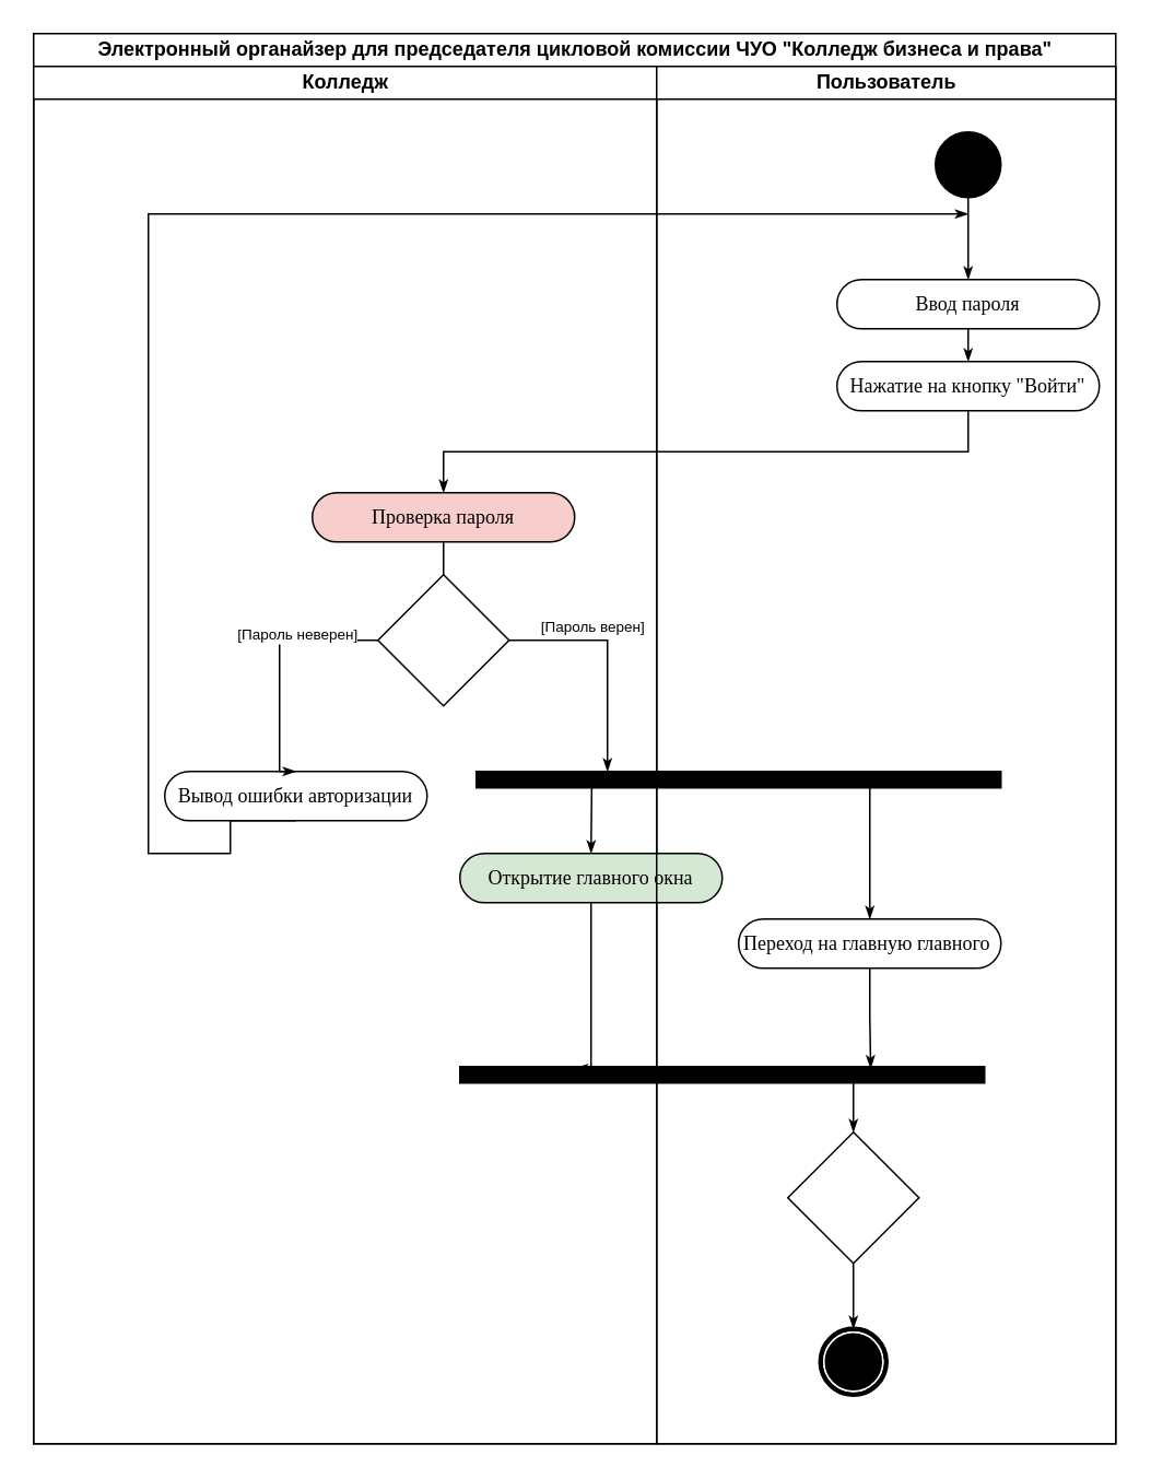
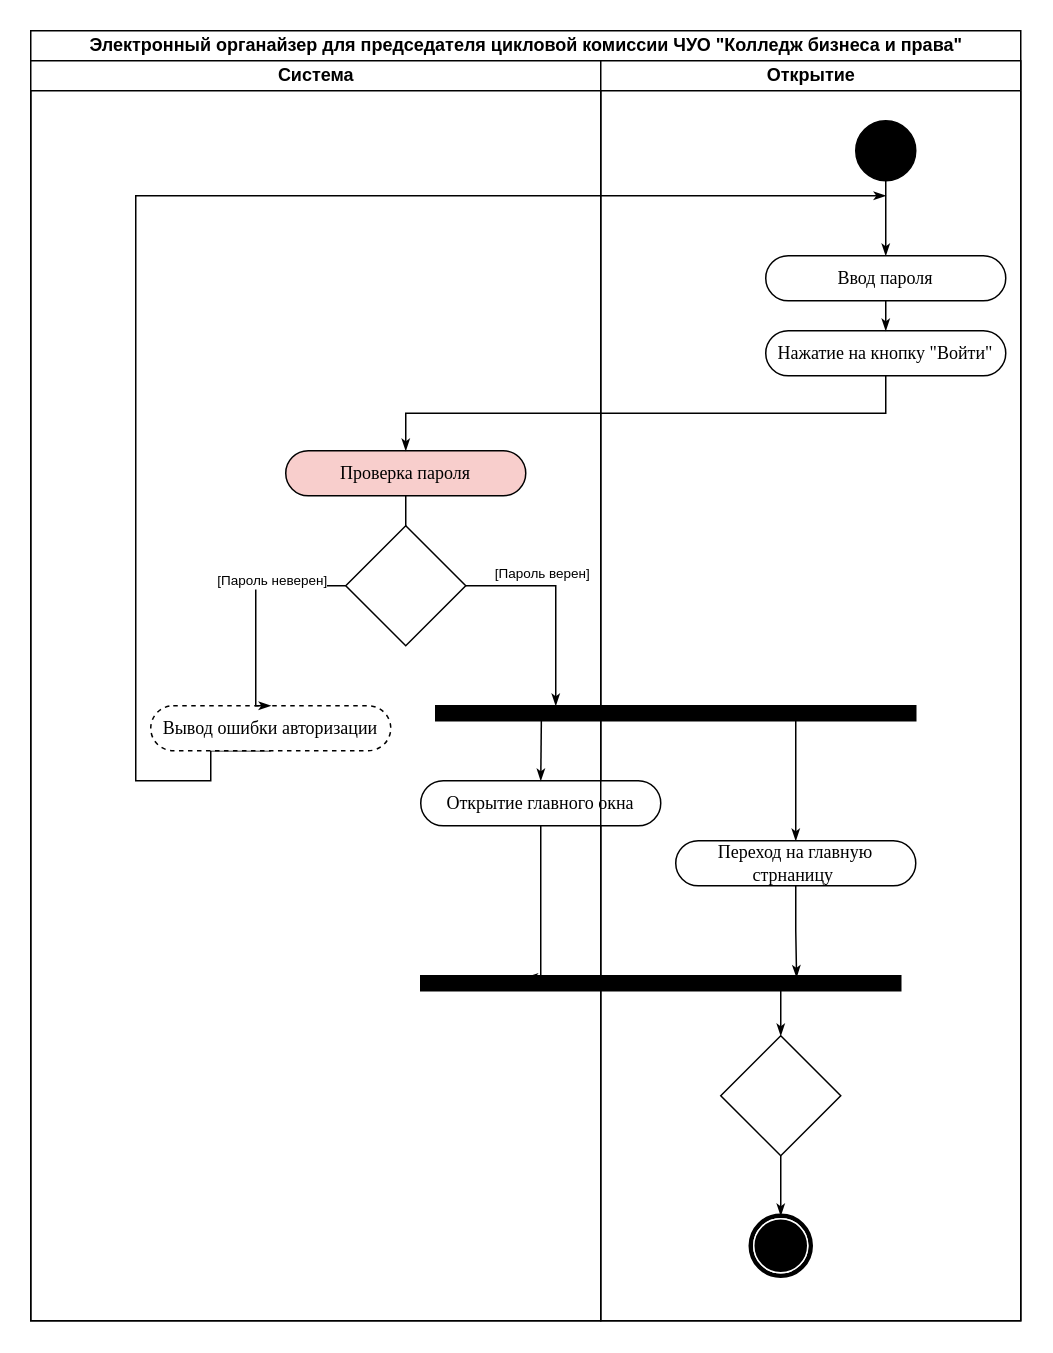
  <mxCell id="0" />
  <mxCell id="1" parent="0" />
  <mxCell id="2" value="&lt;span style=&quot;line-height: 115%;&quot; lang=&quot;RU&quot;&gt;&lt;font style=&quot;font-size: 12px;&quot; face=&quot;Helvetica&quot;&gt;Электронный органайзер для председателя цикловой комиссии ЧУО &quot;Колледж бизнеса и права&quot;&lt;/font&gt;&lt;/span&gt;" style="swimlane;html=1;childLayout=stackLayout;startSize=20;rounded=0;shadow=0;comic=0;labelBackgroundColor=none;strokeWidth=1;fontFamily=Verdana;fontSize=12;align=center;" parent="1" vertex="1"><mxGeometry x="20" y="20" width="660" height="860" as="geometry" /></mxCell>
  <mxCell id="3" style="edgeStyle=orthogonalEdgeStyle;rounded=0;html=1;labelBackgroundColor=none;startArrow=none;startFill=0;startSize=5;endArrow=classicThin;endFill=1;endSize=5;jettySize=auto;orthogonalLoop=1;strokeWidth=1;fontFamily=Verdana;fontSize=12;exitX=0.5;exitY=1;exitDx=0;exitDy=0;" parent="2" source="8" edge="1"><mxGeometry relative="1" as="geometry"><mxPoint x="630" y="290" as="sourcePoint" /><mxPoint x="570" y="110" as="targetPoint" /><Array as="points"><mxPoint x="120" y="480" /><mxPoint x="120" y="500" /><mxPoint x="70" y="500" /><mxPoint x="70" y="110" /></Array></mxGeometry></mxCell>
- <mxCell id="4" value="Колледж" style="swimlane;html=1;startSize=20;" parent="2" vertex="1"><mxGeometry y="20" width="380" height="840" as="geometry" /></mxCell>
+ <mxCell id="4" value="Система" style="swimlane;html=1;startSize=20;" parent="2" vertex="1"><mxGeometry y="20" width="380" height="840" as="geometry" /></mxCell>
  <mxCell id="5" value="Проверка пароля" style="rounded=1;whiteSpace=wrap;html=1;shadow=0;comic=0;labelBackgroundColor=none;strokeWidth=1;fontFamily=Verdana;fontSize=12;align=center;arcSize=50;fillColor=#f8cecc;" parent="4" vertex="1"><mxGeometry x="170" y="260" width="160" height="30" as="geometry" /></mxCell>
  <mxCell id="6" style="edgeStyle=orthogonalEdgeStyle;rounded=0;html=1;labelBackgroundColor=none;startArrow=none;startFill=0;startSize=5;endArrow=classicThin;endFill=1;endSize=5;jettySize=auto;orthogonalLoop=1;strokeWidth=1;fontFamily=Verdana;fontSize=12;entryX=0.5;entryY=0;entryDx=0;entryDy=0;exitX=0.5;exitY=1;exitDx=0;exitDy=0;" parent="4" source="5" edge="1"><mxGeometry relative="1" as="geometry"><mxPoint x="600" y="120" as="sourcePoint" /><mxPoint x="250" y="360" as="targetPoint" /></mxGeometry></mxCell>
- <mxCell id="7" value="Открытие главного окна" style="rounded=1;whiteSpace=wrap;html=1;shadow=0;comic=0;labelBackgroundColor=none;strokeWidth=1;fontFamily=Verdana;fontSize=12;align=center;arcSize=50;fillColor=#d5e8d4;" parent="4" vertex="1"><mxGeometry x="260" y="480" width="160" height="30" as="geometry" /></mxCell>
- <mxCell id="8" value="Вывод ошибки авторизации" style="rounded=1;whiteSpace=wrap;html=1;shadow=0;comic=0;labelBackgroundColor=none;strokeWidth=1;fontFamily=Verdana;fontSize=12;align=center;arcSize=50;" parent="4" vertex="1"><mxGeometry x="80" y="430" width="160" height="30" as="geometry" /></mxCell>
+ <mxCell id="7" value="Открытие главного окна" style="rounded=1;whiteSpace=wrap;html=1;shadow=0;comic=0;labelBackgroundColor=none;strokeWidth=1;fontFamily=Verdana;fontSize=12;align=center;arcSize=50;" parent="4" vertex="1"><mxGeometry x="260" y="480" width="160" height="30" as="geometry" /></mxCell>
+ <mxCell id="8" value="Вывод ошибки авторизации" style="rounded=1;whiteSpace=wrap;html=1;shadow=0;comic=0;labelBackgroundColor=none;strokeWidth=1;fontFamily=Verdana;fontSize=12;align=center;arcSize=50;dashed=1;" parent="4" vertex="1"><mxGeometry x="80" y="430" width="160" height="30" as="geometry" /></mxCell>
  <mxCell id="9" style="edgeStyle=orthogonalEdgeStyle;rounded=0;html=1;labelBackgroundColor=none;startArrow=none;startFill=0;startSize=5;endArrow=classicThin;endFill=1;endSize=5;jettySize=auto;orthogonalLoop=1;strokeWidth=1;fontFamily=Verdana;fontSize=12;entryX=0.5;entryY=0;entryDx=0;entryDy=0;exitX=0;exitY=0.5;exitDx=0;exitDy=0;" parent="4" source="11" target="8" edge="1"><mxGeometry relative="1" as="geometry"><mxPoint x="200" y="395" as="sourcePoint" /><mxPoint x="360" y="490" as="targetPoint" /><Array as="points"><mxPoint x="150" y="350" /><mxPoint x="150" y="430" /></Array></mxGeometry></mxCell>
  <mxCell id="10" value="&lt;font style=&quot;font-size: 9px;&quot;&gt;&lt;font style=&quot;&quot;&gt;[Пароль&amp;nbsp;&lt;/font&gt;&lt;span style=&quot;background-color: light-dark(#ffffff, var(--ge-dark-color, #121212)); color: light-dark(rgb(0, 0, 0), rgb(255, 255, 255));&quot;&gt;неверен]&lt;/span&gt;&lt;/font&gt;" style="edgeLabel;html=1;align=center;verticalAlign=middle;resizable=0;points=[];" parent="9" vertex="1" connectable="0"><mxGeometry x="-0.065" relative="1" as="geometry"><mxPoint x="10" y="-15" as="offset" /></mxGeometry></mxCell>
  <mxCell id="11" value="" style="rhombus;whiteSpace=wrap;html=1;" parent="4" vertex="1"><mxGeometry x="210" y="310" width="80" height="80" as="geometry" /></mxCell>
  <mxCell id="12" style="edgeStyle=orthogonalEdgeStyle;rounded=0;html=1;labelBackgroundColor=none;startArrow=none;startFill=0;startSize=5;endArrow=classicThin;endFill=1;endSize=5;jettySize=auto;orthogonalLoop=1;strokeWidth=1;fontFamily=Verdana;fontSize=12;entryX=0.5;entryY=0;entryDx=0;entryDy=0;exitX=0.22;exitY=1.01;exitDx=0;exitDy=0;exitPerimeter=0;" parent="4" source="15" target="7" edge="1"><mxGeometry relative="1" as="geometry"><mxPoint x="335" y="410" as="sourcePoint" /><mxPoint x="340" y="540" as="targetPoint" /></mxGeometry></mxCell>
  <mxCell id="13" style="edgeStyle=orthogonalEdgeStyle;rounded=0;html=1;labelBackgroundColor=none;startArrow=none;startFill=0;startSize=5;endArrow=classicThin;endFill=1;endSize=5;jettySize=auto;orthogonalLoop=1;strokeWidth=1;fontFamily=Verdana;fontSize=12;entryX=0.25;entryY=0;entryDx=0;entryDy=0;exitX=1;exitY=0.5;exitDx=0;exitDy=0;" parent="4" source="11" target="15" edge="1"><mxGeometry relative="1" as="geometry"><mxPoint x="300" y="395" as="sourcePoint" /><mxPoint x="570" y="240" as="targetPoint" /></mxGeometry></mxCell>
  <mxCell id="14" value="&lt;font style=&quot;font-size: 9px;&quot;&gt;[Пароль верен]&lt;/font&gt;" style="edgeLabel;html=1;align=center;verticalAlign=middle;resizable=0;points=[];" parent="13" vertex="1" connectable="0"><mxGeometry x="-0.66" relative="1" as="geometry"><mxPoint x="26" y="-10" as="offset" /></mxGeometry></mxCell>
  <mxCell id="15" value="" style="whiteSpace=wrap;html=1;rounded=0;shadow=0;comic=0;labelBackgroundColor=none;strokeWidth=1;fillColor=#000000;fontFamily=Verdana;fontSize=12;align=center;rotation=0;" parent="4" vertex="1"><mxGeometry x="270" y="430" width="320" height="10" as="geometry" /></mxCell>
  <mxCell id="16" style="edgeStyle=orthogonalEdgeStyle;rounded=0;html=1;labelBackgroundColor=none;startArrow=none;startFill=0;startSize=5;endArrow=classicThin;endFill=1;endSize=5;jettySize=auto;orthogonalLoop=1;strokeWidth=1;fontFamily=Verdana;fontSize=12;entryX=0.5;entryY=0;entryDx=0;entryDy=0;exitX=0.5;exitY=1;exitDx=0;exitDy=0;" parent="2" source="24" target="5" edge="1"><mxGeometry relative="1" as="geometry"><mxPoint x="590" y="130" as="sourcePoint" /><mxPoint x="590" y="160" as="targetPoint" /></mxGeometry></mxCell>
  <mxCell id="17" style="edgeStyle=orthogonalEdgeStyle;rounded=0;html=1;labelBackgroundColor=none;startArrow=none;startFill=0;startSize=5;endArrow=classicThin;endFill=1;endSize=5;jettySize=auto;orthogonalLoop=1;strokeWidth=1;fontFamily=Verdana;fontSize=12;entryX=0.5;entryY=0;entryDx=0;entryDy=0;exitX=0.782;exitY=0.93;exitDx=0;exitDy=0;exitPerimeter=0;" parent="2" source="15" target="25" edge="1"><mxGeometry relative="1" as="geometry"><mxPoint x="350" y="460" as="sourcePoint" /><mxPoint x="350" y="510" as="targetPoint" /><Array as="points"><mxPoint x="510" y="459" /></Array></mxGeometry></mxCell>
  <mxCell id="18" style="edgeStyle=orthogonalEdgeStyle;rounded=0;html=1;labelBackgroundColor=none;startArrow=none;startFill=0;startSize=5;endArrow=classicThin;endFill=1;endSize=5;jettySize=auto;orthogonalLoop=1;strokeWidth=1;fontFamily=Verdana;fontSize=12;entryX=0.219;entryY=0.106;entryDx=0;entryDy=0;exitX=0.5;exitY=1;exitDx=0;exitDy=0;entryPerimeter=0;" parent="2" source="7" target="27" edge="1"><mxGeometry relative="1" as="geometry"><mxPoint x="350" y="600" as="sourcePoint" /><mxPoint x="350" y="620" as="targetPoint" /><Array as="points"><mxPoint x="340" y="631" /></Array></mxGeometry></mxCell>
- <mxCell id="19" value="Пользователь" style="swimlane;html=1;startSize=20;" parent="2" vertex="1"><mxGeometry x="380" y="20" width="280" height="840" as="geometry" /></mxCell>
+ <mxCell id="19" value="Открытие" style="swimlane;html=1;startSize=20;" parent="2" vertex="1"><mxGeometry x="380" y="20" width="280" height="840" as="geometry" /></mxCell>
  <mxCell id="20" style="edgeStyle=orthogonalEdgeStyle;rounded=0;html=1;labelBackgroundColor=none;startArrow=none;startFill=0;startSize=5;endArrow=classicThin;endFill=1;endSize=5;jettySize=auto;orthogonalLoop=1;strokeWidth=1;fontFamily=Verdana;fontSize=12;entryX=0.5;entryY=0;entryDx=0;entryDy=0;" parent="19" source="21" target="23" edge="1"><mxGeometry relative="1" as="geometry"><mxPoint x="190" y="110" as="targetPoint" /></mxGeometry></mxCell>
  <mxCell id="21" value="" style="ellipse;whiteSpace=wrap;html=1;rounded=0;shadow=0;comic=0;labelBackgroundColor=none;strokeWidth=1;fillColor=#000000;fontFamily=Verdana;fontSize=12;align=center;" parent="19" vertex="1"><mxGeometry x="170" y="40" width="40" height="40" as="geometry" /></mxCell>
  <mxCell id="22" value="" style="shape=mxgraph.bpmn.shape;html=1;verticalLabelPosition=bottom;labelBackgroundColor=#ffffff;verticalAlign=top;perimeter=ellipsePerimeter;outline=end;symbol=terminate;rounded=0;shadow=0;comic=0;strokeWidth=1;fontFamily=Verdana;fontSize=12;align=center;" parent="19" vertex="1"><mxGeometry x="100" y="770" width="40" height="40" as="geometry" /></mxCell>
  <mxCell id="23" value="Ввод пароля" style="rounded=1;whiteSpace=wrap;html=1;shadow=0;comic=0;labelBackgroundColor=none;strokeWidth=1;fontFamily=Verdana;fontSize=12;align=center;arcSize=50;" parent="19" vertex="1"><mxGeometry x="110" y="130" width="160" height="30" as="geometry" /></mxCell>
  <mxCell id="24" value="Нажатие на кнопку &quot;Войти&quot;" style="rounded=1;whiteSpace=wrap;html=1;shadow=0;comic=0;labelBackgroundColor=none;strokeWidth=1;fontFamily=Verdana;fontSize=12;align=center;arcSize=50;" parent="19" vertex="1"><mxGeometry x="110" y="180" width="160" height="30" as="geometry" /></mxCell>
- <mxCell id="25" value="Переход на главную главного&amp;nbsp;" style="rounded=1;whiteSpace=wrap;html=1;shadow=0;comic=0;labelBackgroundColor=none;strokeWidth=1;fontFamily=Verdana;fontSize=12;align=center;arcSize=50;" parent="19" vertex="1"><mxGeometry x="50" y="520" width="160" height="30" as="geometry" /></mxCell>
+ <mxCell id="25" value="Переход на главную стрнаницу&amp;nbsp;" style="rounded=1;whiteSpace=wrap;html=1;shadow=0;comic=0;labelBackgroundColor=none;strokeWidth=1;fontFamily=Verdana;fontSize=12;align=center;arcSize=50;" parent="19" vertex="1"><mxGeometry x="50" y="520" width="160" height="30" as="geometry" /></mxCell>
  <mxCell id="26" style="edgeStyle=orthogonalEdgeStyle;rounded=0;html=1;labelBackgroundColor=none;startArrow=none;startFill=0;startSize=5;endArrow=classicThin;endFill=1;endSize=5;jettySize=auto;orthogonalLoop=1;strokeWidth=1;fontFamily=Verdana;fontSize=12;entryX=0.5;entryY=0;entryDx=0;entryDy=0;exitX=0.5;exitY=1;exitDx=0;exitDy=0;" parent="19" source="23" target="24" edge="1"><mxGeometry relative="1" as="geometry"><mxPoint x="170" y="280" as="sourcePoint" /><mxPoint x="190" y="210" as="targetPoint" /></mxGeometry></mxCell>
  <mxCell id="27" value="" style="whiteSpace=wrap;html=1;rounded=0;shadow=0;comic=0;labelBackgroundColor=none;strokeWidth=1;fillColor=#000000;fontFamily=Verdana;fontSize=12;align=center;rotation=0;" parent="19" vertex="1"><mxGeometry x="-120" y="610" width="320" height="10" as="geometry" /></mxCell>
  <mxCell id="28" style="edgeStyle=none;rounded=0;html=1;labelBackgroundColor=none;startArrow=none;startFill=0;startSize=5;endArrow=classicThin;endFill=1;endSize=5;jettySize=auto;orthogonalLoop=1;strokeWidth=1;fontFamily=Verdana;fontSize=12;entryX=0.5;entryY=0;entryDx=0;entryDy=0;exitX=0.75;exitY=1;exitDx=0;exitDy=0;" parent="19" source="27" target="30" edge="1"><mxGeometry relative="1" as="geometry"><mxPoint x="-80" y="870" as="targetPoint" /><Array as="points" /></mxGeometry></mxCell>
  <mxCell id="29" style="edgeStyle=orthogonalEdgeStyle;rounded=0;html=1;labelBackgroundColor=none;startArrow=none;startFill=0;startSize=5;endArrow=classicThin;endFill=1;endSize=5;jettySize=auto;orthogonalLoop=1;strokeWidth=1;fontFamily=Verdana;fontSize=12;entryX=0.783;entryY=0.106;entryDx=0;entryDy=0;exitX=0.5;exitY=1;exitDx=0;exitDy=0;entryPerimeter=0;" parent="19" source="25" target="27" edge="1"><mxGeometry relative="1" as="geometry"><mxPoint x="-80" y="630" as="sourcePoint" /><mxPoint x="-80" y="671" as="targetPoint" /></mxGeometry></mxCell>
  <mxCell id="30" value="" style="rhombus;whiteSpace=wrap;html=1;" parent="19" vertex="1"><mxGeometry x="80" y="650" width="80" height="80" as="geometry" /></mxCell>
  <mxCell id="31" style="edgeStyle=none;rounded=0;html=1;labelBackgroundColor=none;startArrow=none;startFill=0;startSize=5;endArrow=classicThin;endFill=1;endSize=5;jettySize=auto;orthogonalLoop=1;strokeWidth=1;fontFamily=Verdana;fontSize=12;entryX=0.5;entryY=0;entryDx=0;entryDy=0;exitX=0.5;exitY=1;exitDx=0;exitDy=0;" parent="19" source="30" target="22" edge="1"><mxGeometry relative="1" as="geometry"><mxPoint x="90" y="720" as="targetPoint" /><Array as="points" /><mxPoint x="90" y="680" as="sourcePoint" /></mxGeometry></mxCell>
